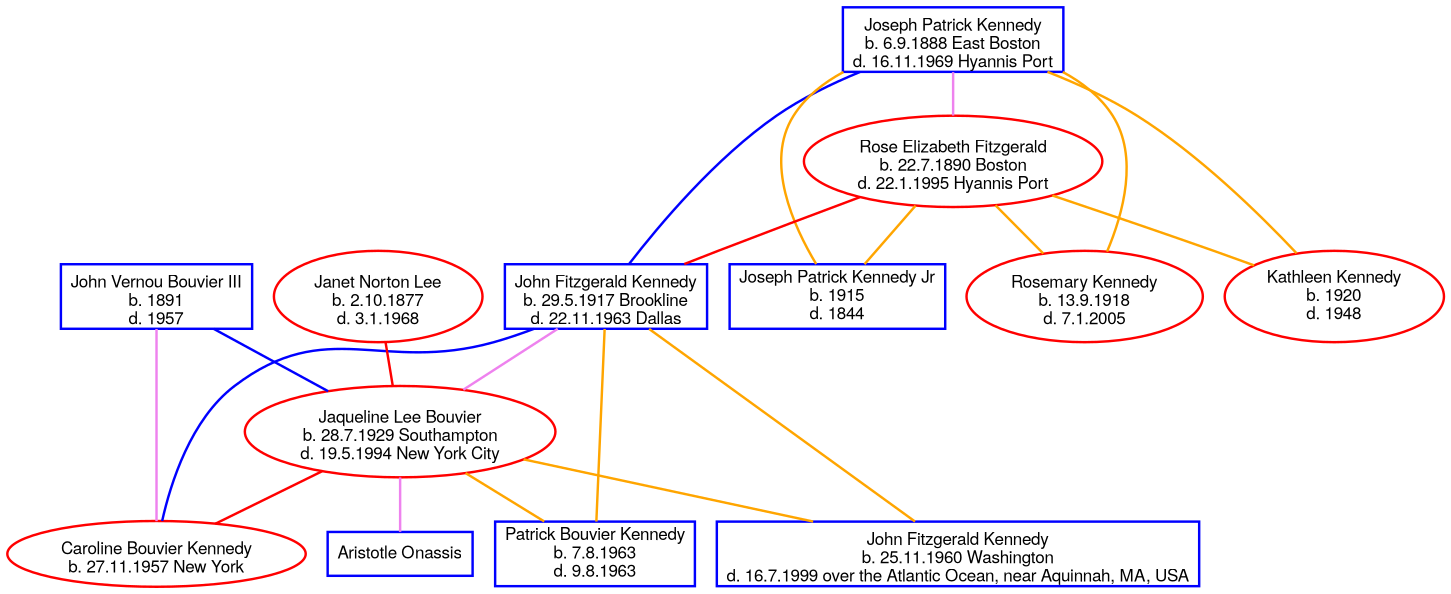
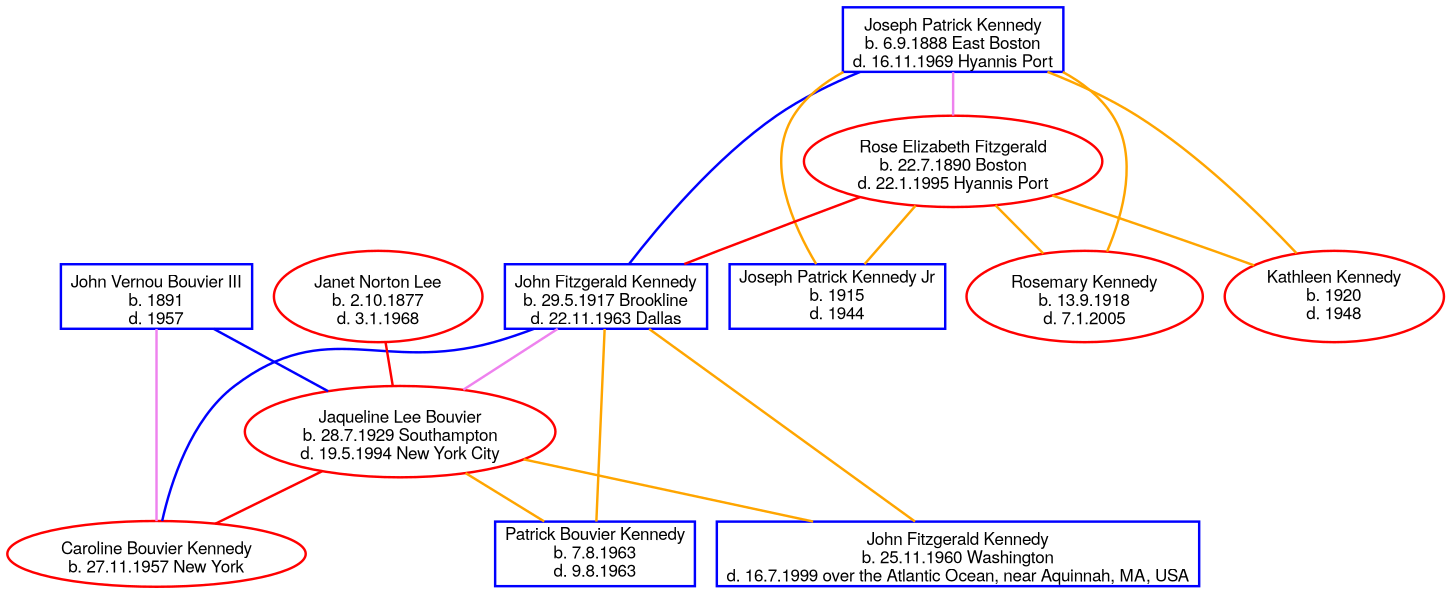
  graph {
    fontname="Helvetica,Arial,sans-serif"
    node [color=blue fontname="Helvetica,Arial,sans-serif" labelloc=b shape=box style=bold]
    edge [color=orange fontname="Helvetica,Arial,sans-serif" style=bold]
    n1 [color=red label="Caroline Bouvier Kennedy\nb. 27.11.1957 New York" shape=ellipse]
    n2 [label="John Fitzgerald Kennedy\nb. 29.5.1917 Brookline\nd. 22.11.1963 Dallas"]
    n3 [label="John Fitzgerald Kennedy\nb. 25.11.1960 Washington\nd. 16.7.1999 over the Atlantic Ocean, near Aquinnah, MA, USA"]
    n4 [label="Patrick Bouvier Kennedy\nb. 7.8.1963\nd. 9.8.1963" labelloc=""]
    n5 [color=red label="Jaqueline Lee Bouvier\nb. 28.7.1929 Southampton\nd. 19.5.1994 New York City" shape=ellipse]
-   n6 [label="Aristotle Onassis" labelloc=""]
    n7 [label="Joseph Patrick Kennedy\nb. 6.9.1888 East Boston\nd. 16.11.1969 Hyannis Port"]
-   n8 [label="Joseph Patrick Kennedy Jr\nb. 1915\nd. 1844" labelloc=""]
+   n8 [label="Joseph Patrick Kennedy Jr\nb. 1915\nd. 1944" labelloc=""]
    n9 [color=red label="Rosemary Kennedy\nb. 13.9.1918\nd. 7.1.2005" shape=ellipse]
    n10 [color=red label="Kathleen Kennedy\nb. 1920\nd. 1948" shape=ellipse labelloc=""]
    n11 [color=red label="Rose Elizabeth Fitzgerald\nb. 22.7.1890 Boston\nd. 22.1.1995 Hyannis Port" shape=ellipse]
    n12 [label="John Vernou Bouvier III\nb. 1891\nd. 1957"]
    n13 [color=red label="Janet Norton Lee\nb. 2.10.1877\nd. 3.1.1968" shape=ellipse]
    n2 -- n1 [color=blue]
    n2 -- n3
    n2 -- n4
    n2 -- n5 [color=violet]
    n5 -- n1 [color=red]
    n5 -- n3
    n5 -- n4
-   n5 -- n6 [color=violet]
    n7 -- n2 [color=blue]
    n7 -- n8
    n7 -- n9
    n7 -- n10
    n7 -- n11 [color=violet]
    n11 -- n2 [color=red]
    n11 -- n8
    n11 -- n9
    n11 -- n10
    n12 -- n1 [color=violet]
    n12 -- n5 [color=blue]
    n13 -- n5 [color=red]
  }
